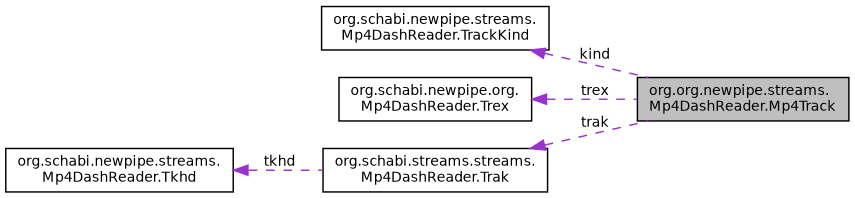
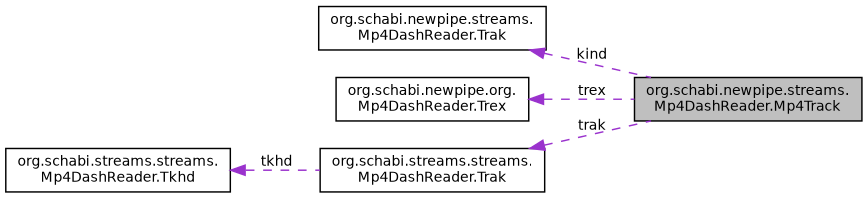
  digraph {
    rankdir=LR
    node [color=black fillcolor=white fontname=Helvetica fontsize=10 shape=record style=filled]
    edge [color=darkorchid3 dir=back fontname=Helvetica fontsize=10 labelfontname=Helvetica labelfontsize=10 style=dashed]
-   n1 [fillcolor=grey75 fontcolor=black height=0.2 label="org.org.newpipe.streams.\lMp4DashReader.Mp4Track" width=0.4]
-   n2 [height=0.2 label="org.schabi.newpipe.streams.\lMp4DashReader.TrackKind" width=0.4]
+   n1 [fillcolor=grey75 fontcolor=black height=0.2 label="org.schabi.newpipe.streams.\lMp4DashReader.Mp4Track" width=0.4]
+   n2 [height=0.2 label="org.schabi.newpipe.streams.\lMp4DashReader.Trak" width=0.4]
    n3 [height=0.2 label="org.schabi.newpipe.org.\lMp4DashReader.Trex" width=0.4]
    n4 [height=0.2 label="org.schabi.streams.streams.\lMp4DashReader.Trak" width=0.4]
-   n5 [height=0.2 label="org.schabi.newpipe.streams.\lMp4DashReader.Tkhd" width=0.4]
+   n5 [height=0.2 label="org.schabi.streams.streams.\lMp4DashReader.Tkhd" width=0.4]
    n2 -> n1 [label=" kind"]
    n3 -> n1 [label=" trex"]
    n4 -> n1 [label=" trak"]
    n5 -> n4 [label=" tkhd"]
  }
